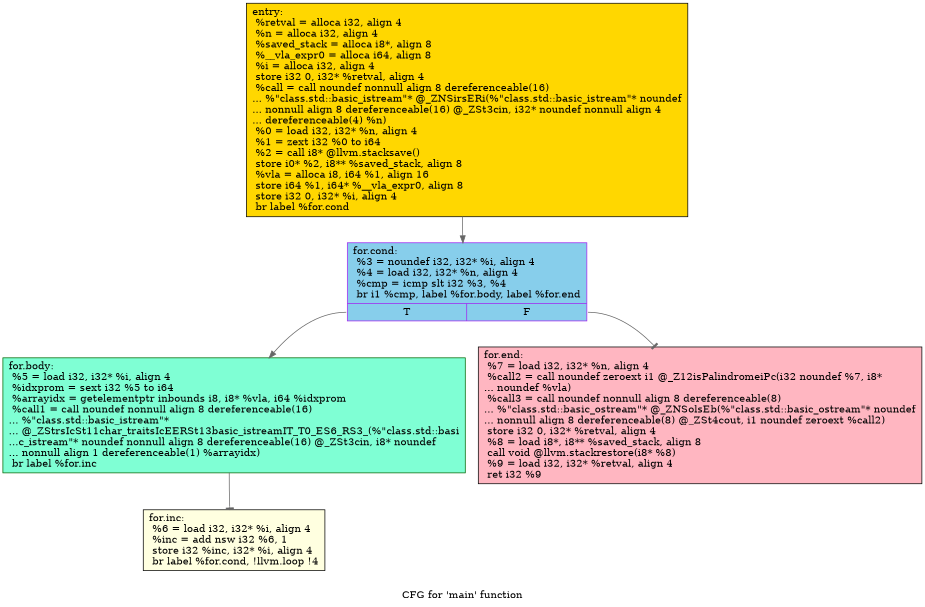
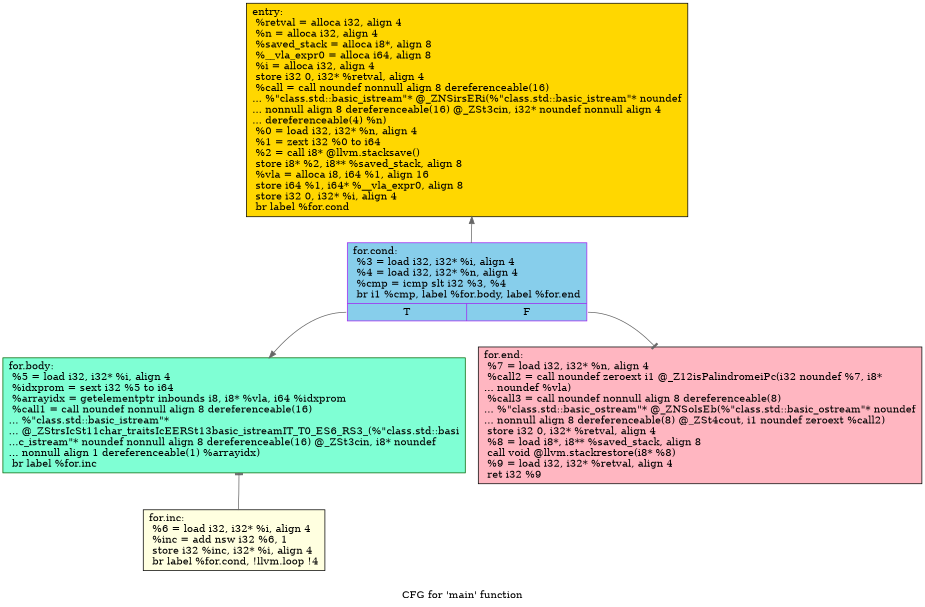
  digraph {
    label="CFG for 'main' function"
    node [color=black shape=record style=filled]
    edge [arrowhead=normal color=gray40]
-   n1 [fillcolor=gold label="{entry:\l  %retval = alloca i32, align 4\l  %n = alloca i32, align 4\l  %saved_stack = alloca i8*, align 8\l  %__vla_expr0 = alloca i64, align 8\l  %i = alloca i32, align 4\l  store i32 0, i32* %retval, align 4\l  %call = call noundef nonnull align 8 dereferenceable(16)\l... %\"class.std::basic_istream\"* @_ZNSirsERi(%\"class.std::basic_istream\"* noundef\l... nonnull align 8 dereferenceable(16) @_ZSt3cin, i32* noundef nonnull align 4\l... dereferenceable(4) %n)\l  %0 = load i32, i32* %n, align 4\l  %1 = zext i32 %0 to i64\l  %2 = call i8* @llvm.stacksave()\l  store i0* %2, i8** %saved_stack, align 8\l  %vla = alloca i8, i64 %1, align 16\l  store i64 %1, i64* %__vla_expr0, align 8\l  store i32 0, i32* %i, align 4\l  br label %for.cond\l}"]
-   n2 [color=purple fillcolor=skyblue label="{for.cond:                                         \l  %3 = noundef i32, i32* %i, align 4\l  %4 = load i32, i32* %n, align 4\l  %cmp = icmp slt i32 %3, %4\l  br i1 %cmp, label %for.body, label %for.end\l|{<s0>T|<s1>F}}"]
+   n1 [fillcolor=gold label="{entry:\l  %retval = alloca i32, align 4\l  %n = alloca i32, align 4\l  %saved_stack = alloca i8*, align 8\l  %__vla_expr0 = alloca i64, align 8\l  %i = alloca i32, align 4\l  store i32 0, i32* %retval, align 4\l  %call = call noundef nonnull align 8 dereferenceable(16)\l... %\"class.std::basic_istream\"* @_ZNSirsERi(%\"class.std::basic_istream\"* noundef\l... nonnull align 8 dereferenceable(16) @_ZSt3cin, i32* noundef nonnull align 4\l... dereferenceable(4) %n)\l  %0 = load i32, i32* %n, align 4\l  %1 = zext i32 %0 to i64\l  %2 = call i8* @llvm.stacksave()\l  store i8* %2, i8** %saved_stack, align 8\l  %vla = alloca i8, i64 %1, align 16\l  store i64 %1, i64* %__vla_expr0, align 8\l  store i32 0, i32* %i, align 4\l  br label %for.cond\l}"]
+   n2 [color=purple fillcolor=skyblue label="{for.cond:                                         \l  %3 = load i32, i32* %i, align 4\l  %4 = load i32, i32* %n, align 4\l  %cmp = icmp slt i32 %3, %4\l  br i1 %cmp, label %for.body, label %for.end\l|{<s0>T|<s1>F}}"]
    n3 [color=darkgreen fillcolor=aquamarine label="{for.body:                                         \l  %5 = load i32, i32* %i, align 4\l  %idxprom = sext i32 %5 to i64\l  %arrayidx = getelementptr inbounds i8, i8* %vla, i64 %idxprom\l  %call1 = call noundef nonnull align 8 dereferenceable(16)\l... %\"class.std::basic_istream\"*\l... @_ZStrsIcSt11char_traitsIcEERSt13basic_istreamIT_T0_ES6_RS3_(%\"class.std::basi\l...c_istream\"* noundef nonnull align 8 dereferenceable(16) @_ZSt3cin, i8* noundef\l... nonnull align 1 dereferenceable(1) %arrayidx)\l  br label %for.inc\l}"]
    n4 [fillcolor=lightpink label="{for.end:                                          \l  %7 = load i32, i32* %n, align 4\l  %call2 = call noundef zeroext i1 @_Z12isPalindromeiPc(i32 noundef %7, i8*\l... noundef %vla)\l  %call3 = call noundef nonnull align 8 dereferenceable(8)\l... %\"class.std::basic_ostream\"* @_ZNSolsEb(%\"class.std::basic_ostream\"* noundef\l... nonnull align 8 dereferenceable(8) @_ZSt4cout, i1 noundef zeroext %call2)\l  store i32 0, i32* %retval, align 4\l  %8 = load i8*, i8** %saved_stack, align 8\l  call void @llvm.stackrestore(i8* %8)\l  %9 = load i32, i32* %retval, align 4\l  ret i32 %9\l}"]
    n5 [fillcolor=lightyellow label="{for.inc:                                          \l  %6 = load i32, i32* %i, align 4\l  %inc = add nsw i32 %6, 1\l  store i32 %inc, i32* %i, align 4\l  br label %for.cond, !llvm.loop !4\l}"]
-   n1 -> n2
+   n2 -> n1
    n2 -> n3 [tailport=s0]
    n2 -> n4 [arrowhead=tee tailport=s1]
-   n3 -> n5 [arrowhead=tee]
+   n5 -> n3 [arrowhead=tee]
  }
